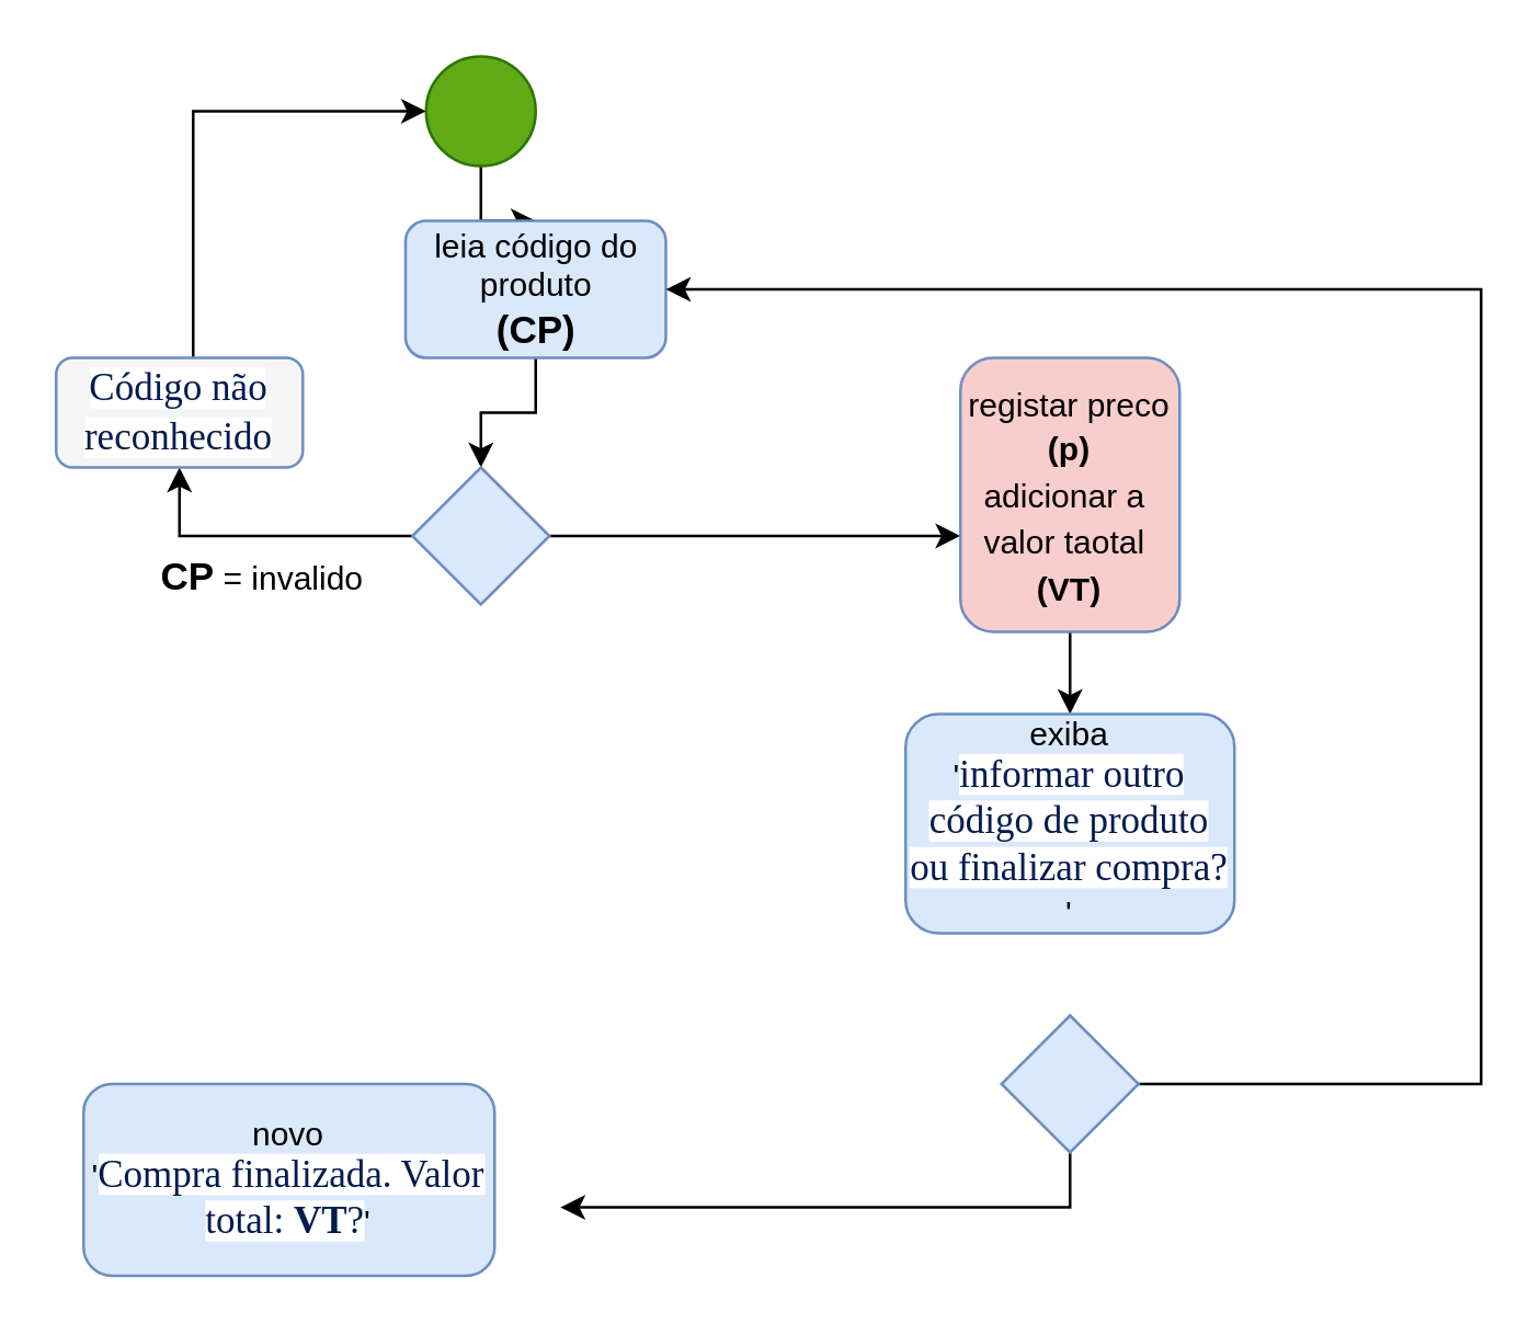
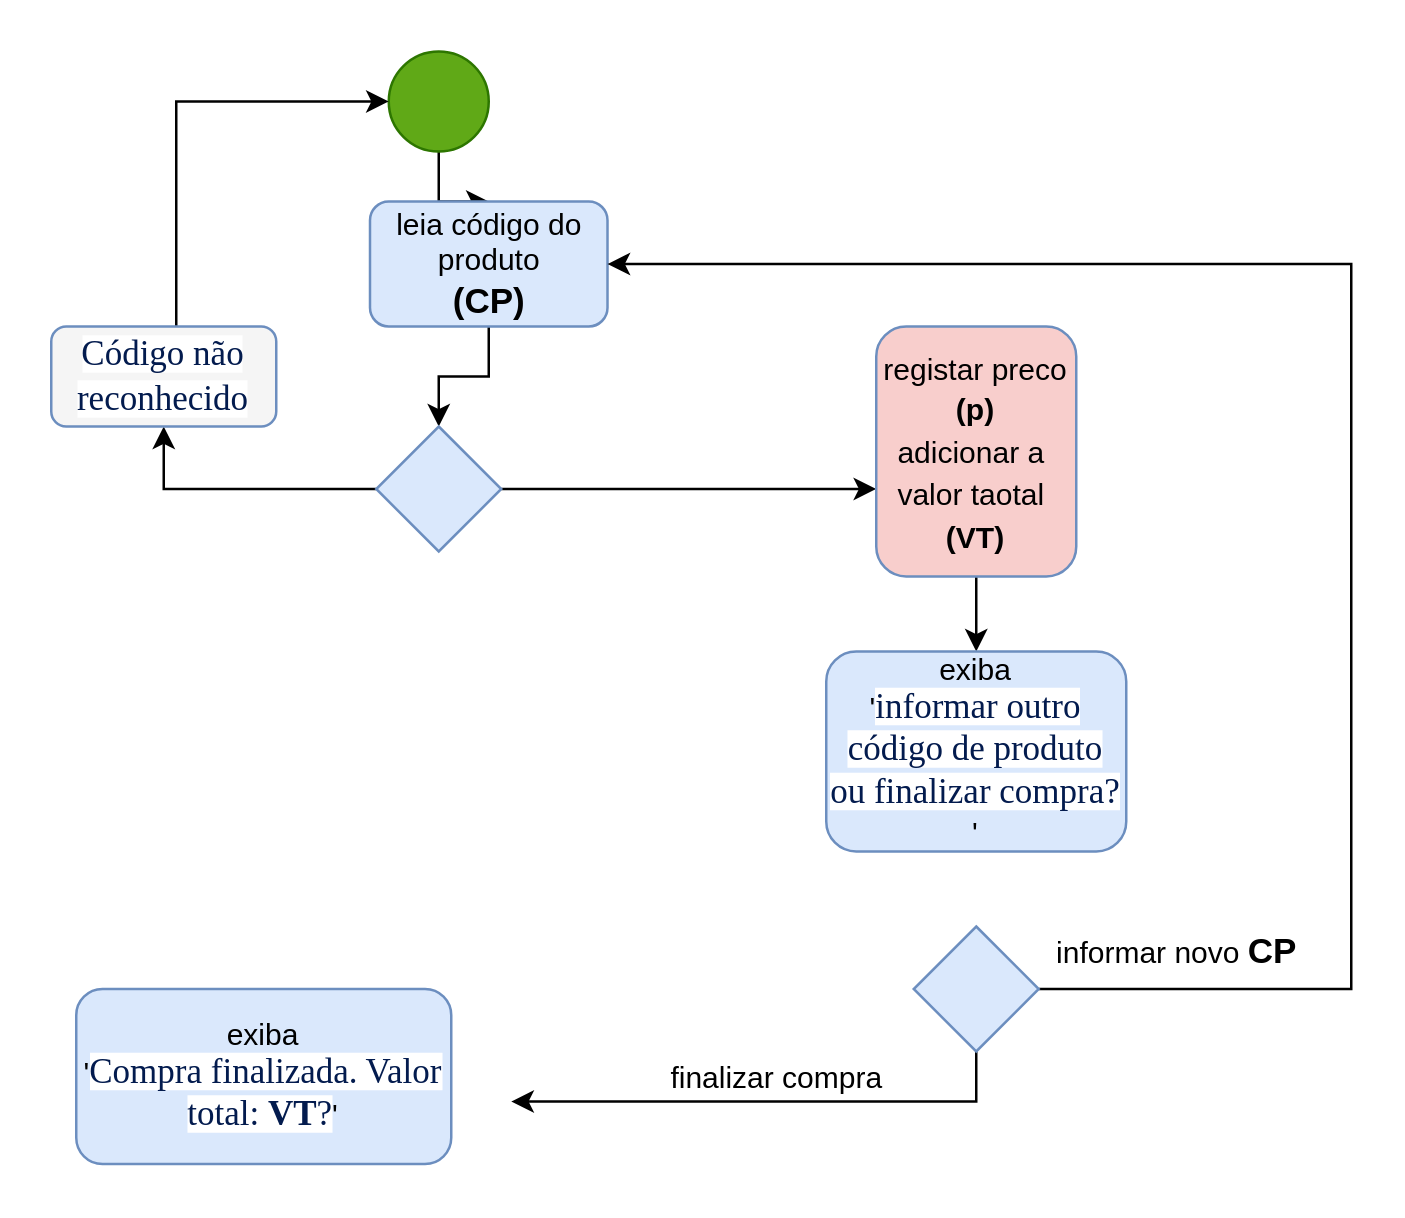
  <mxCell id="0" />
  <mxCell id="1" parent="0" />
  <mxCell id="2" value="" style="edgeStyle=orthogonalEdgeStyle;rounded=0;orthogonalLoop=1;jettySize=auto;html=1;" edge="1" parent="1" source="3" target="5"><mxGeometry relative="1" as="geometry" /></mxCell>
  <mxCell id="3" value="" style="ellipse;whiteSpace=wrap;html=1;aspect=fixed;fillColor=#60a917;fontColor=#ffffff;strokeColor=#2D7600;" vertex="1" parent="1"><mxGeometry x="155" y="20" width="40" height="40" as="geometry" /></mxCell>
  <mxCell id="4" style="edgeStyle=orthogonalEdgeStyle;rounded=0;orthogonalLoop=1;jettySize=auto;html=1;entryX=0.5;entryY=0;entryDx=0;entryDy=0;fontSize=14;" edge="1" parent="1" source="5" target="8"><mxGeometry relative="1" as="geometry" /></mxCell>
  <mxCell id="5" value="leia código do produto&lt;br&gt;&lt;b style=&quot;font-size: 14px&quot;&gt;(CP)&lt;/b&gt;" style="rounded=1;whiteSpace=wrap;html=1;fillColor=#dae8fc;strokeColor=#6c8ebf;" vertex="1" parent="1"><mxGeometry x="147.5" y="80" width="95" height="50" as="geometry" /></mxCell>
  <mxCell id="6" style="edgeStyle=orthogonalEdgeStyle;rounded=0;orthogonalLoop=1;jettySize=auto;html=1;entryX=0.5;entryY=1;entryDx=0;entryDy=0;fontSize=14;" edge="1" parent="1" source="8" target="11"><mxGeometry relative="1" as="geometry" /></mxCell>
  <mxCell id="7" style="edgeStyle=orthogonalEdgeStyle;rounded=0;orthogonalLoop=1;jettySize=auto;html=1;fontSize=14;" edge="1" parent="1" source="8"><mxGeometry relative="1" as="geometry"><mxPoint x="350" y="195" as="targetPoint" /></mxGeometry></mxCell>
  <mxCell id="8" value="" style="rhombus;whiteSpace=wrap;html=1;fontSize=14;fillColor=#dae8fc;strokeColor=#6c8ebf;" vertex="1" parent="1"><mxGeometry x="150" y="170" width="50" height="50" as="geometry" /></mxCell>
- <mxCell id="9" value="&lt;font&gt;&lt;b&gt;&lt;font style=&quot;font-size: 14px&quot;&gt;CP&lt;/font&gt;&lt;/b&gt;&lt;span style=&quot;font-size: 12px&quot;&gt; = invalido&lt;/span&gt;&lt;/font&gt;" style="text;html=1;align=center;verticalAlign=middle;resizable=0;points=[];autosize=1;strokeColor=none;fillColor=none;fontSize=14;" vertex="1" parent="1"><mxGeometry x="50" y="200" width="90" height="20" as="geometry" /></mxCell>
  <mxCell id="10" style="edgeStyle=orthogonalEdgeStyle;rounded=0;orthogonalLoop=1;jettySize=auto;html=1;entryX=0;entryY=0.5;entryDx=0;entryDy=0;fontSize=14;" edge="1" parent="1" source="11" target="3"><mxGeometry relative="1" as="geometry"><Array as="points"><mxPoint x="70" y="40" /></Array></mxGeometry></mxCell>
  <mxCell id="11" value="&lt;span style=&quot;color: rgb(3 , 27 , 78) ; font-family: &amp;#34;exo 2&amp;#34; , &amp;#34;barlow&amp;#34; ; text-align: left ; background-color: rgb(255 , 255 , 255)&quot;&gt;Código não reconhecido&lt;/span&gt;" style="rounded=1;whiteSpace=wrap;html=1;fontSize=14;fillColor=#f5f5f5;strokeColor=#6c8ebf;" vertex="1" parent="1"><mxGeometry x="20" y="130" width="90" height="40" as="geometry" /></mxCell>
  <mxCell id="12" style="edgeStyle=orthogonalEdgeStyle;rounded=0;orthogonalLoop=1;jettySize=auto;html=1;entryX=0.5;entryY=0;entryDx=0;entryDy=0;fontSize=12;" edge="1" parent="1" source="13" target="14"><mxGeometry relative="1" as="geometry" /></mxCell>
  <mxCell id="13" value="&lt;font style=&quot;font-size: 12px&quot;&gt;registar preco &lt;b&gt;(p)&lt;/b&gt;&lt;br&gt;adicionar a&amp;nbsp;&lt;br&gt;valor taotal&amp;nbsp;&lt;br&gt;&lt;b&gt;(VT)&lt;/b&gt;&lt;br&gt;&lt;/font&gt;" style="rounded=1;whiteSpace=wrap;html=1;fontSize=14;fillColor=#f8cecc;strokeColor=#6c8ebf;" vertex="1" parent="1"><mxGeometry x="350" y="130" width="80" height="100" as="geometry" /></mxCell>
  <mxCell id="14" value="exiba&lt;br&gt;'&lt;span style=&quot;color: rgb(3 , 27 , 78) ; font-family: &amp;#34;exo 2&amp;#34; , &amp;#34;barlow&amp;#34; ; font-size: 14px ; text-align: left ; background-color: rgb(255 , 255 , 255)&quot;&gt;informar outro código de produto ou finalizar compra?&lt;/span&gt;&lt;br&gt;'" style="rounded=1;whiteSpace=wrap;html=1;fontSize=12;fillColor=#dae8fc;strokeColor=#6c8ebf;" vertex="1" parent="1"><mxGeometry x="330" y="260" width="120" height="80" as="geometry" /></mxCell>
  <mxCell id="15" style="edgeStyle=orthogonalEdgeStyle;rounded=0;orthogonalLoop=1;jettySize=auto;html=1;entryX=1;entryY=0.5;entryDx=0;entryDy=0;fontSize=14;" edge="1" parent="1" source="17" target="5"><mxGeometry relative="1" as="geometry"><Array as="points"><mxPoint x="540" y="395" /><mxPoint x="540" y="105" /></Array></mxGeometry></mxCell>
  <mxCell id="16" style="edgeStyle=orthogonalEdgeStyle;rounded=0;orthogonalLoop=1;jettySize=auto;html=1;fontSize=12;" edge="1" parent="1" source="17"><mxGeometry relative="1" as="geometry"><mxPoint x="204" y="440" as="targetPoint" /><Array as="points"><mxPoint x="390" y="440" /></Array></mxGeometry></mxCell>
  <mxCell id="17" value="" style="rhombus;whiteSpace=wrap;html=1;fontSize=14;fillColor=#dae8fc;strokeColor=#6c8ebf;" vertex="1" parent="1"><mxGeometry x="365" y="370" width="50" height="50" as="geometry" /></mxCell>
- <mxCell id="20" value="novo&lt;br&gt;'&lt;span style=&quot;color: rgb(3 , 27 , 78) ; font-family: &amp;#34;exo 2&amp;#34; , &amp;#34;barlow&amp;#34; ; font-size: 14px ; text-align: left ; background-color: rgb(255 , 255 , 255)&quot;&gt;Compra finalizada. Valor total: &lt;b&gt;VT&lt;/b&gt;?&lt;/span&gt;'" style="rounded=1;whiteSpace=wrap;html=1;fontSize=12;fillColor=#dae8fc;strokeColor=#6c8ebf;" vertex="1" parent="1"><mxGeometry x="30" y="395" width="150" height="70" as="geometry" /></mxCell>
+ <mxCell id="18" value="informar novo &lt;b&gt;&lt;font style=&quot;font-size: 14px&quot;&gt;CP&lt;/font&gt;&lt;/b&gt;" style="text;html=1;align=center;verticalAlign=middle;resizable=0;points=[];autosize=1;strokeColor=none;fillColor=none;fontSize=12;" vertex="1" parent="1"><mxGeometry x="415" y="370" width="110" height="20" as="geometry" /></mxCell>
+ <mxCell id="19" value="&lt;font style=&quot;font-size: 12px&quot;&gt;finalizar compra&lt;/font&gt;" style="text;html=1;align=center;verticalAlign=middle;resizable=0;points=[];autosize=1;strokeColor=none;fillColor=none;fontSize=14;" vertex="1" parent="1"><mxGeometry x="260" y="420" width="100" height="20" as="geometry" /></mxCell>
+ <mxCell id="20" value="exiba&lt;br&gt;'&lt;span style=&quot;color: rgb(3 , 27 , 78) ; font-family: &amp;#34;exo 2&amp;#34; , &amp;#34;barlow&amp;#34; ; font-size: 14px ; text-align: left ; background-color: rgb(255 , 255 , 255)&quot;&gt;Compra finalizada. Valor total: &lt;b&gt;VT&lt;/b&gt;?&lt;/span&gt;'" style="rounded=1;whiteSpace=wrap;html=1;fontSize=12;fillColor=#dae8fc;strokeColor=#6c8ebf;" vertex="1" parent="1"><mxGeometry x="30" y="395" width="150" height="70" as="geometry" /></mxCell>
